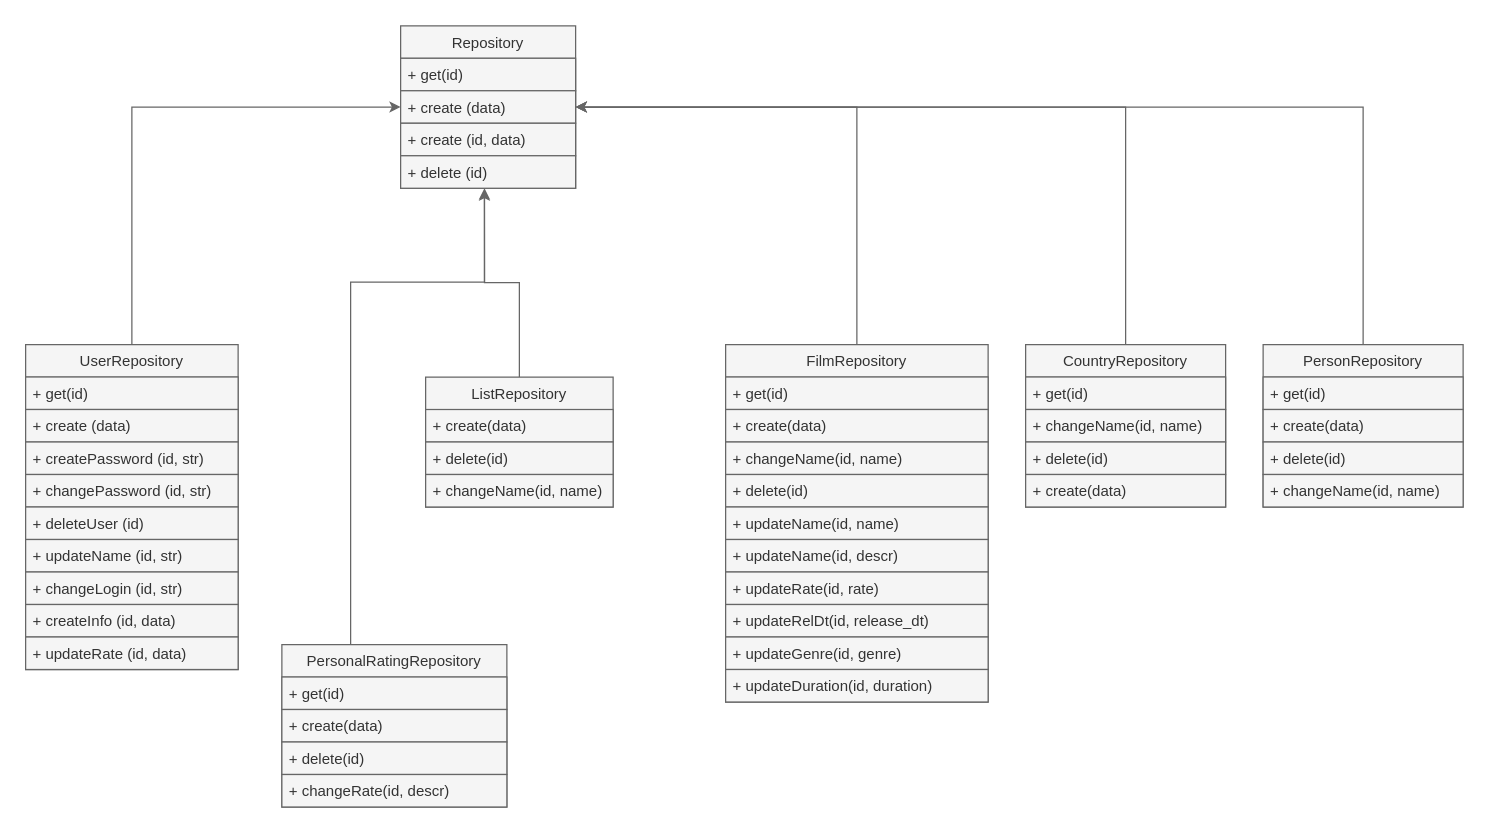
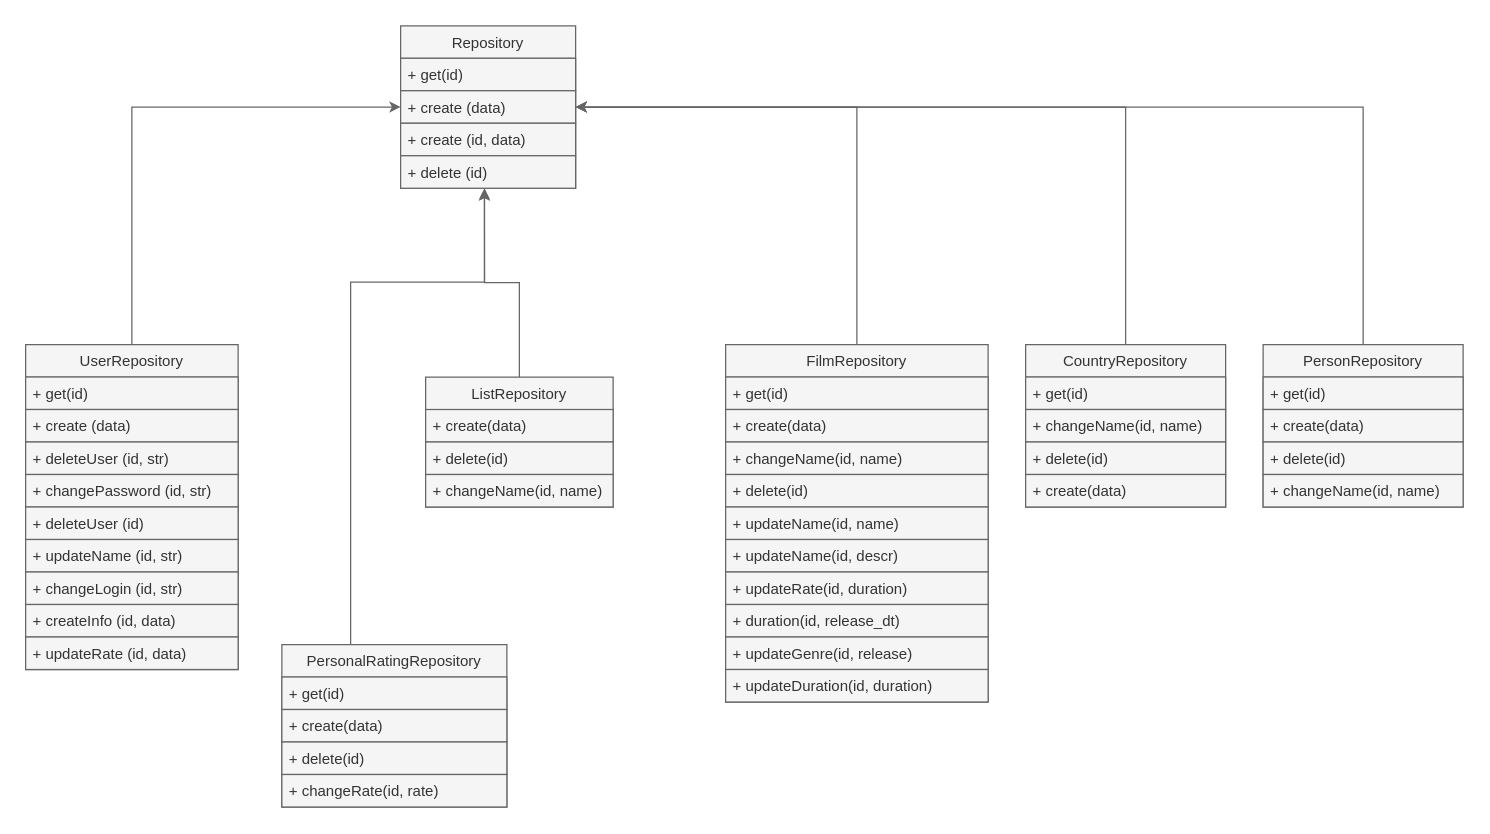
  <mxCell id="0" />
  <mxCell id="1" parent="0" />
  <mxCell id="2" style="edgeStyle=orthogonalEdgeStyle;rounded=0;html=1;exitX=0.5;exitY=0;exitDx=0;exitDy=0;entryX=1;entryY=0.5;entryDx=0;entryDy=0;fillColor=#f5f5f5;strokeColor=#666666;" edge="1" parent="1" source="3" target="50"><mxGeometry relative="1" as="geometry" /></mxCell>
  <mxCell id="3" value="FilmRepository" style="swimlane;fontStyle=0;childLayout=stackLayout;horizontal=1;startSize=26;fillColor=#f5f5f5;horizontalStack=0;resizeParent=1;resizeParentMax=0;resizeLast=0;collapsible=1;marginBottom=0;fontColor=#333333;strokeColor=#666666;" vertex="1" parent="1"><mxGeometry x="580" y="275" width="210" height="286" as="geometry" /></mxCell>
  <mxCell id="4" value="+ get(id)" style="text;strokeColor=#666666;fillColor=#f5f5f5;align=left;verticalAlign=top;spacingLeft=4;spacingRight=4;overflow=hidden;rotatable=0;points=[[0,0.5],[1,0.5]];portConstraint=eastwest;fontColor=#333333;" vertex="1" parent="3"><mxGeometry y="26" width="210" height="26" as="geometry" /></mxCell>
  <mxCell id="5" value="+ create(data)" style="text;strokeColor=#666666;fillColor=#f5f5f5;align=left;verticalAlign=top;spacingLeft=4;spacingRight=4;overflow=hidden;rotatable=0;points=[[0,0.5],[1,0.5]];portConstraint=eastwest;fontColor=#333333;" vertex="1" parent="3"><mxGeometry y="52" width="210" height="26" as="geometry" /></mxCell>
  <mxCell id="6" value="+ changeName(id, name)" style="text;strokeColor=#666666;fillColor=#f5f5f5;align=left;verticalAlign=top;spacingLeft=4;spacingRight=4;overflow=hidden;rotatable=0;points=[[0,0.5],[1,0.5]];portConstraint=eastwest;fontColor=#333333;" vertex="1" parent="3"><mxGeometry y="78" width="210" height="26" as="geometry" /></mxCell>
  <mxCell id="7" value="+ delete(id)" style="text;strokeColor=#666666;fillColor=#f5f5f5;align=left;verticalAlign=top;spacingLeft=4;spacingRight=4;overflow=hidden;rotatable=0;points=[[0,0.5],[1,0.5]];portConstraint=eastwest;fontColor=#333333;" vertex="1" parent="3"><mxGeometry y="104" width="210" height="26" as="geometry" /></mxCell>
  <mxCell id="8" value="+ updateName(id, name)" style="text;strokeColor=#666666;fillColor=#f5f5f5;align=left;verticalAlign=top;spacingLeft=4;spacingRight=4;overflow=hidden;rotatable=0;points=[[0,0.5],[1,0.5]];portConstraint=eastwest;fontColor=#333333;" vertex="1" parent="3"><mxGeometry y="130" width="210" height="26" as="geometry" /></mxCell>
  <mxCell id="9" value="+ updateName(id, descr)" style="text;strokeColor=#666666;fillColor=#f5f5f5;align=left;verticalAlign=top;spacingLeft=4;spacingRight=4;overflow=hidden;rotatable=0;points=[[0,0.5],[1,0.5]];portConstraint=eastwest;fontColor=#333333;" vertex="1" parent="3"><mxGeometry y="156" width="210" height="26" as="geometry" /></mxCell>
- <mxCell id="10" value="+ updateRate(id, rate)" style="text;strokeColor=#666666;fillColor=#f5f5f5;align=left;verticalAlign=top;spacingLeft=4;spacingRight=4;overflow=hidden;rotatable=0;points=[[0,0.5],[1,0.5]];portConstraint=eastwest;fontColor=#333333;" vertex="1" parent="3"><mxGeometry y="182" width="210" height="26" as="geometry" /></mxCell>
- <mxCell id="11" value="+ updateRelDt(id, release_dt)" style="text;strokeColor=#666666;fillColor=#f5f5f5;align=left;verticalAlign=top;spacingLeft=4;spacingRight=4;overflow=hidden;rotatable=0;points=[[0,0.5],[1,0.5]];portConstraint=eastwest;fontColor=#333333;" vertex="1" parent="3"><mxGeometry y="208" width="210" height="26" as="geometry" /></mxCell>
- <mxCell id="12" value="+ updateGenre(id, genre)" style="text;strokeColor=#666666;fillColor=#f5f5f5;align=left;verticalAlign=top;spacingLeft=4;spacingRight=4;overflow=hidden;rotatable=0;points=[[0,0.5],[1,0.5]];portConstraint=eastwest;fontColor=#333333;" vertex="1" parent="3"><mxGeometry y="234" width="210" height="26" as="geometry" /></mxCell>
+ <mxCell id="10" value="+ updateRate(id, duration)" style="text;strokeColor=#666666;fillColor=#f5f5f5;align=left;verticalAlign=top;spacingLeft=4;spacingRight=4;overflow=hidden;rotatable=0;points=[[0,0.5],[1,0.5]];portConstraint=eastwest;fontColor=#333333;" vertex="1" parent="3"><mxGeometry y="182" width="210" height="26" as="geometry" /></mxCell>
+ <mxCell id="11" value="+ duration(id, release_dt)" style="text;strokeColor=#666666;fillColor=#f5f5f5;align=left;verticalAlign=top;spacingLeft=4;spacingRight=4;overflow=hidden;rotatable=0;points=[[0,0.5],[1,0.5]];portConstraint=eastwest;fontColor=#333333;" vertex="1" parent="3"><mxGeometry y="208" width="210" height="26" as="geometry" /></mxCell>
+ <mxCell id="12" value="+ updateGenre(id, release)" style="text;strokeColor=#666666;fillColor=#f5f5f5;align=left;verticalAlign=top;spacingLeft=4;spacingRight=4;overflow=hidden;rotatable=0;points=[[0,0.5],[1,0.5]];portConstraint=eastwest;fontColor=#333333;" vertex="1" parent="3"><mxGeometry y="234" width="210" height="26" as="geometry" /></mxCell>
  <mxCell id="13" value="+ updateDuration(id, duration)" style="text;strokeColor=#666666;fillColor=#f5f5f5;align=left;verticalAlign=top;spacingLeft=4;spacingRight=4;overflow=hidden;rotatable=0;points=[[0,0.5],[1,0.5]];portConstraint=eastwest;fontColor=#333333;" vertex="1" parent="3"><mxGeometry y="260" width="210" height="26" as="geometry" /></mxCell>
  <mxCell id="14" style="edgeStyle=orthogonalEdgeStyle;rounded=0;html=1;exitX=0.5;exitY=0;exitDx=0;exitDy=0;entryX=0.479;entryY=1;entryDx=0;entryDy=0;entryPerimeter=0;fillColor=#f5f5f5;strokeColor=#666666;" edge="1" parent="1" source="15" target="52"><mxGeometry relative="1" as="geometry" /></mxCell>
  <mxCell id="15" value="ListRepository" style="swimlane;fontStyle=0;childLayout=stackLayout;horizontal=1;startSize=26;fillColor=#f5f5f5;horizontalStack=0;resizeParent=1;resizeParentMax=0;resizeLast=0;collapsible=1;marginBottom=0;fontColor=#333333;strokeColor=#666666;" vertex="1" parent="1"><mxGeometry x="340" y="301" width="150" height="104" as="geometry" /></mxCell>
  <mxCell id="16" value="+ create(data)" style="text;strokeColor=#666666;fillColor=#f5f5f5;align=left;verticalAlign=top;spacingLeft=4;spacingRight=4;overflow=hidden;rotatable=0;points=[[0,0.5],[1,0.5]];portConstraint=eastwest;fontColor=#333333;" vertex="1" parent="15"><mxGeometry y="26" width="150" height="26" as="geometry" /></mxCell>
  <mxCell id="17" value="+ delete(id)" style="text;strokeColor=#666666;fillColor=#f5f5f5;align=left;verticalAlign=top;spacingLeft=4;spacingRight=4;overflow=hidden;rotatable=0;points=[[0,0.5],[1,0.5]];portConstraint=eastwest;fontColor=#333333;" vertex="1" parent="15"><mxGeometry y="52" width="150" height="26" as="geometry" /></mxCell>
  <mxCell id="18" value="+ changeName(id, name)" style="text;strokeColor=#666666;fillColor=#f5f5f5;align=left;verticalAlign=top;spacingLeft=4;spacingRight=4;overflow=hidden;rotatable=0;points=[[0,0.5],[1,0.5]];portConstraint=eastwest;fontColor=#333333;" vertex="1" parent="15"><mxGeometry y="78" width="150" height="26" as="geometry" /></mxCell>
  <mxCell id="19" style="edgeStyle=orthogonalEdgeStyle;rounded=0;html=1;exitX=0.5;exitY=0;exitDx=0;exitDy=0;entryX=1;entryY=0.5;entryDx=0;entryDy=0;fillColor=#f5f5f5;strokeColor=#666666;" edge="1" parent="1" source="20" target="50"><mxGeometry relative="1" as="geometry" /></mxCell>
  <mxCell id="20" value="PersonRepository" style="swimlane;fontStyle=0;childLayout=stackLayout;horizontal=1;startSize=26;fillColor=#f5f5f5;horizontalStack=0;resizeParent=1;resizeParentMax=0;resizeLast=0;collapsible=1;marginBottom=0;fontColor=#333333;strokeColor=#666666;" vertex="1" parent="1"><mxGeometry x="1010" y="275" width="160" height="130" as="geometry" /></mxCell>
  <mxCell id="21" value="+ get(id)" style="text;strokeColor=#666666;fillColor=#f5f5f5;align=left;verticalAlign=top;spacingLeft=4;spacingRight=4;overflow=hidden;rotatable=0;points=[[0,0.5],[1,0.5]];portConstraint=eastwest;fontColor=#333333;" vertex="1" parent="20"><mxGeometry y="26" width="160" height="26" as="geometry" /></mxCell>
  <mxCell id="22" value="+ create(data)" style="text;strokeColor=#666666;fillColor=#f5f5f5;align=left;verticalAlign=top;spacingLeft=4;spacingRight=4;overflow=hidden;rotatable=0;points=[[0,0.5],[1,0.5]];portConstraint=eastwest;fontColor=#333333;" vertex="1" parent="20"><mxGeometry y="52" width="160" height="26" as="geometry" /></mxCell>
  <mxCell id="23" value="+ delete(id)" style="text;strokeColor=#666666;fillColor=#f5f5f5;align=left;verticalAlign=top;spacingLeft=4;spacingRight=4;overflow=hidden;rotatable=0;points=[[0,0.5],[1,0.5]];portConstraint=eastwest;fontColor=#333333;" vertex="1" parent="20"><mxGeometry y="78" width="160" height="26" as="geometry" /></mxCell>
  <mxCell id="24" value="+ changeName(id, name)" style="text;strokeColor=#666666;fillColor=#f5f5f5;align=left;verticalAlign=top;spacingLeft=4;spacingRight=4;overflow=hidden;rotatable=0;points=[[0,0.5],[1,0.5]];portConstraint=eastwest;fontColor=#333333;" vertex="1" parent="20"><mxGeometry y="104" width="160" height="26" as="geometry" /></mxCell>
  <mxCell id="25" style="edgeStyle=orthogonalEdgeStyle;rounded=0;html=1;exitX=0.5;exitY=0;exitDx=0;exitDy=0;entryX=1;entryY=0.5;entryDx=0;entryDy=0;fillColor=#f5f5f5;strokeColor=#666666;" edge="1" parent="1" source="26" target="50"><mxGeometry relative="1" as="geometry" /></mxCell>
  <mxCell id="26" value="CountryRepository" style="swimlane;fontStyle=0;childLayout=stackLayout;horizontal=1;startSize=26;fillColor=#f5f5f5;horizontalStack=0;resizeParent=1;resizeParentMax=0;resizeLast=0;collapsible=1;marginBottom=0;fontColor=#333333;strokeColor=#666666;" vertex="1" parent="1"><mxGeometry x="820" y="275" width="160" height="130" as="geometry" /></mxCell>
  <mxCell id="27" value="+ get(id)" style="text;strokeColor=#666666;fillColor=#f5f5f5;align=left;verticalAlign=top;spacingLeft=4;spacingRight=4;overflow=hidden;rotatable=0;points=[[0,0.5],[1,0.5]];portConstraint=eastwest;fontColor=#333333;" vertex="1" parent="26"><mxGeometry y="26" width="160" height="26" as="geometry" /></mxCell>
  <mxCell id="28" value="+ changeName(id, name)" style="text;strokeColor=#666666;fillColor=#f5f5f5;align=left;verticalAlign=top;spacingLeft=4;spacingRight=4;overflow=hidden;rotatable=0;points=[[0,0.5],[1,0.5]];portConstraint=eastwest;fontColor=#333333;" vertex="1" parent="26"><mxGeometry y="52" width="160" height="26" as="geometry" /></mxCell>
  <mxCell id="29" value="+ delete(id)" style="text;strokeColor=#666666;fillColor=#f5f5f5;align=left;verticalAlign=top;spacingLeft=4;spacingRight=4;overflow=hidden;rotatable=0;points=[[0,0.5],[1,0.5]];portConstraint=eastwest;fontColor=#333333;" vertex="1" parent="26"><mxGeometry y="78" width="160" height="26" as="geometry" /></mxCell>
  <mxCell id="30" value="+ create(data)" style="text;strokeColor=#666666;fillColor=#f5f5f5;align=left;verticalAlign=top;spacingLeft=4;spacingRight=4;overflow=hidden;rotatable=0;points=[[0,0.5],[1,0.5]];portConstraint=eastwest;fontColor=#333333;" vertex="1" parent="26"><mxGeometry y="104" width="160" height="26" as="geometry" /></mxCell>
  <mxCell id="31" style="edgeStyle=orthogonalEdgeStyle;rounded=0;html=1;exitX=0.5;exitY=0;exitDx=0;exitDy=0;entryX=0.479;entryY=1.038;entryDx=0;entryDy=0;entryPerimeter=0;fillColor=#f5f5f5;strokeColor=#666666;" edge="1" parent="1" source="32" target="52"><mxGeometry relative="1" as="geometry"><Array as="points"><mxPoint x="280" y="225" /><mxPoint x="387" y="225" /></Array></mxGeometry></mxCell>
  <mxCell id="32" value="PersonalRatingRepository" style="swimlane;fontStyle=0;childLayout=stackLayout;horizontal=1;startSize=26;fillColor=#f5f5f5;horizontalStack=0;resizeParent=1;resizeParentMax=0;resizeLast=0;collapsible=1;marginBottom=0;fontColor=#333333;strokeColor=#666666;" vertex="1" parent="1"><mxGeometry x="225" y="515" width="180" height="130" as="geometry" /></mxCell>
  <mxCell id="33" value="+ get(id)" style="text;strokeColor=#666666;fillColor=#f5f5f5;align=left;verticalAlign=top;spacingLeft=4;spacingRight=4;overflow=hidden;rotatable=0;points=[[0,0.5],[1,0.5]];portConstraint=eastwest;fontColor=#333333;" vertex="1" parent="32"><mxGeometry y="26" width="180" height="26" as="geometry" /></mxCell>
  <mxCell id="34" value="+ create(data)" style="text;strokeColor=#666666;fillColor=#f5f5f5;align=left;verticalAlign=top;spacingLeft=4;spacingRight=4;overflow=hidden;rotatable=0;points=[[0,0.5],[1,0.5]];portConstraint=eastwest;fontColor=#333333;" vertex="1" parent="32"><mxGeometry y="52" width="180" height="26" as="geometry" /></mxCell>
  <mxCell id="35" value="+ delete(id)" style="text;strokeColor=#666666;fillColor=#f5f5f5;align=left;verticalAlign=top;spacingLeft=4;spacingRight=4;overflow=hidden;rotatable=0;points=[[0,0.5],[1,0.5]];portConstraint=eastwest;fontColor=#333333;" vertex="1" parent="32"><mxGeometry y="78" width="180" height="26" as="geometry" /></mxCell>
- <mxCell id="36" value="+ changeRate(id, descr)" style="text;strokeColor=#666666;fillColor=#f5f5f5;align=left;verticalAlign=top;spacingLeft=4;spacingRight=4;overflow=hidden;rotatable=0;points=[[0,0.5],[1,0.5]];portConstraint=eastwest;fontColor=#333333;" vertex="1" parent="32"><mxGeometry y="104" width="180" height="26" as="geometry" /></mxCell>
+ <mxCell id="36" value="+ changeRate(id, rate)" style="text;strokeColor=#666666;fillColor=#f5f5f5;align=left;verticalAlign=top;spacingLeft=4;spacingRight=4;overflow=hidden;rotatable=0;points=[[0,0.5],[1,0.5]];portConstraint=eastwest;fontColor=#333333;" vertex="1" parent="32"><mxGeometry y="104" width="180" height="26" as="geometry" /></mxCell>
  <mxCell id="37" style="edgeStyle=orthogonalEdgeStyle;html=1;exitX=0.5;exitY=0;exitDx=0;exitDy=0;entryX=0;entryY=0.5;entryDx=0;entryDy=0;rounded=0;fillColor=#f5f5f5;strokeColor=#666666;" edge="1" parent="1" source="38" target="50"><mxGeometry relative="1" as="geometry" /></mxCell>
  <mxCell id="38" value="UserRepository" style="swimlane;fontStyle=0;childLayout=stackLayout;horizontal=1;startSize=26;fillColor=#f5f5f5;horizontalStack=0;resizeParent=1;resizeParentMax=0;resizeLast=0;collapsible=1;marginBottom=0;fontColor=#333333;strokeColor=#666666;" vertex="1" parent="1"><mxGeometry x="20" y="275" width="170" height="260" as="geometry" /></mxCell>
  <mxCell id="39" value="+ get(id)" style="text;strokeColor=#666666;fillColor=#f5f5f5;align=left;verticalAlign=top;spacingLeft=4;spacingRight=4;overflow=hidden;rotatable=0;points=[[0,0.5],[1,0.5]];portConstraint=eastwest;fontColor=#333333;" vertex="1" parent="38"><mxGeometry y="26" width="170" height="26" as="geometry" /></mxCell>
  <mxCell id="40" value="+ create (data)" style="text;strokeColor=#666666;fillColor=#f5f5f5;align=left;verticalAlign=top;spacingLeft=4;spacingRight=4;overflow=hidden;rotatable=0;points=[[0,0.5],[1,0.5]];portConstraint=eastwest;fontColor=#333333;" vertex="1" parent="38"><mxGeometry y="52" width="170" height="26" as="geometry" /></mxCell>
- <mxCell id="41" value="+ createPassword (id, str)" style="text;strokeColor=#666666;fillColor=#f5f5f5;align=left;verticalAlign=top;spacingLeft=4;spacingRight=4;overflow=hidden;rotatable=0;points=[[0,0.5],[1,0.5]];portConstraint=eastwest;fontColor=#333333;" vertex="1" parent="38"><mxGeometry y="78" width="170" height="26" as="geometry" /></mxCell>
+ <mxCell id="41" value="+ deleteUser (id, str)" style="text;strokeColor=#666666;fillColor=#f5f5f5;align=left;verticalAlign=top;spacingLeft=4;spacingRight=4;overflow=hidden;rotatable=0;points=[[0,0.5],[1,0.5]];portConstraint=eastwest;fontColor=#333333;" vertex="1" parent="38"><mxGeometry y="78" width="170" height="26" as="geometry" /></mxCell>
  <mxCell id="42" value="+ changePassword (id, str)" style="text;strokeColor=#666666;fillColor=#f5f5f5;align=left;verticalAlign=top;spacingLeft=4;spacingRight=4;overflow=hidden;rotatable=0;points=[[0,0.5],[1,0.5]];portConstraint=eastwest;fontColor=#333333;" vertex="1" parent="38"><mxGeometry y="104" width="170" height="26" as="geometry" /></mxCell>
  <mxCell id="43" value="+ deleteUser (id)" style="text;strokeColor=#666666;fillColor=#f5f5f5;align=left;verticalAlign=top;spacingLeft=4;spacingRight=4;overflow=hidden;rotatable=0;points=[[0,0.5],[1,0.5]];portConstraint=eastwest;fontColor=#333333;" vertex="1" parent="38"><mxGeometry y="130" width="170" height="26" as="geometry" /></mxCell>
  <mxCell id="44" value="+ updateName (id, str)" style="text;strokeColor=#666666;fillColor=#f5f5f5;align=left;verticalAlign=top;spacingLeft=4;spacingRight=4;overflow=hidden;rotatable=0;points=[[0,0.5],[1,0.5]];portConstraint=eastwest;fontColor=#333333;" vertex="1" parent="38"><mxGeometry y="156" width="170" height="26" as="geometry" /></mxCell>
  <mxCell id="45" value="+ changeLogin (id, str)" style="text;strokeColor=#666666;fillColor=#f5f5f5;align=left;verticalAlign=top;spacingLeft=4;spacingRight=4;overflow=hidden;rotatable=0;points=[[0,0.5],[1,0.5]];portConstraint=eastwest;fontColor=#333333;" vertex="1" parent="38"><mxGeometry y="182" width="170" height="26" as="geometry" /></mxCell>
  <mxCell id="46" value="+ createInfo (id, data)" style="text;strokeColor=#666666;fillColor=#f5f5f5;align=left;verticalAlign=top;spacingLeft=4;spacingRight=4;overflow=hidden;rotatable=0;points=[[0,0.5],[1,0.5]];portConstraint=eastwest;fontColor=#333333;" vertex="1" parent="38"><mxGeometry y="208" width="170" height="26" as="geometry" /></mxCell>
  <mxCell id="47" value="+ updateRate (id, data)" style="text;strokeColor=#666666;fillColor=#f5f5f5;align=left;verticalAlign=top;spacingLeft=4;spacingRight=4;overflow=hidden;rotatable=0;points=[[0,0.5],[1,0.5]];portConstraint=eastwest;fontColor=#333333;" vertex="1" parent="38"><mxGeometry y="234" width="170" height="26" as="geometry" /></mxCell>
  <mxCell id="48" value="Repository" style="swimlane;fontStyle=0;childLayout=stackLayout;horizontal=1;startSize=26;fillColor=#f5f5f5;horizontalStack=0;resizeParent=1;resizeParentMax=0;resizeLast=0;collapsible=1;marginBottom=0;fontColor=#333333;strokeColor=#666666;" vertex="1" parent="1"><mxGeometry x="320" y="20" width="140" height="130" as="geometry" /></mxCell>
  <mxCell id="49" value="+ get(id)" style="text;strokeColor=#666666;fillColor=#f5f5f5;align=left;verticalAlign=top;spacingLeft=4;spacingRight=4;overflow=hidden;rotatable=0;points=[[0,0.5],[1,0.5]];portConstraint=eastwest;fontColor=#333333;" vertex="1" parent="48"><mxGeometry y="26" width="140" height="26" as="geometry" /></mxCell>
  <mxCell id="50" value="+ create (data)" style="text;strokeColor=#666666;fillColor=#f5f5f5;align=left;verticalAlign=top;spacingLeft=4;spacingRight=4;overflow=hidden;rotatable=0;points=[[0,0.5],[1,0.5]];portConstraint=eastwest;fontColor=#333333;" vertex="1" parent="48"><mxGeometry y="52" width="140" height="26" as="geometry" /></mxCell>
  <mxCell id="51" value="+ create (id, data)" style="text;strokeColor=#666666;fillColor=#f5f5f5;align=left;verticalAlign=top;spacingLeft=4;spacingRight=4;overflow=hidden;rotatable=0;points=[[0,0.5],[1,0.5]];portConstraint=eastwest;fontColor=#333333;" vertex="1" parent="48"><mxGeometry y="78" width="140" height="26" as="geometry" /></mxCell>
  <mxCell id="52" value="+ delete (id)" style="text;strokeColor=#666666;fillColor=#f5f5f5;align=left;verticalAlign=top;spacingLeft=4;spacingRight=4;overflow=hidden;rotatable=0;points=[[0,0.5],[1,0.5]];portConstraint=eastwest;fontColor=#333333;" vertex="1" parent="48"><mxGeometry y="104" width="140" height="26" as="geometry" /></mxCell>
